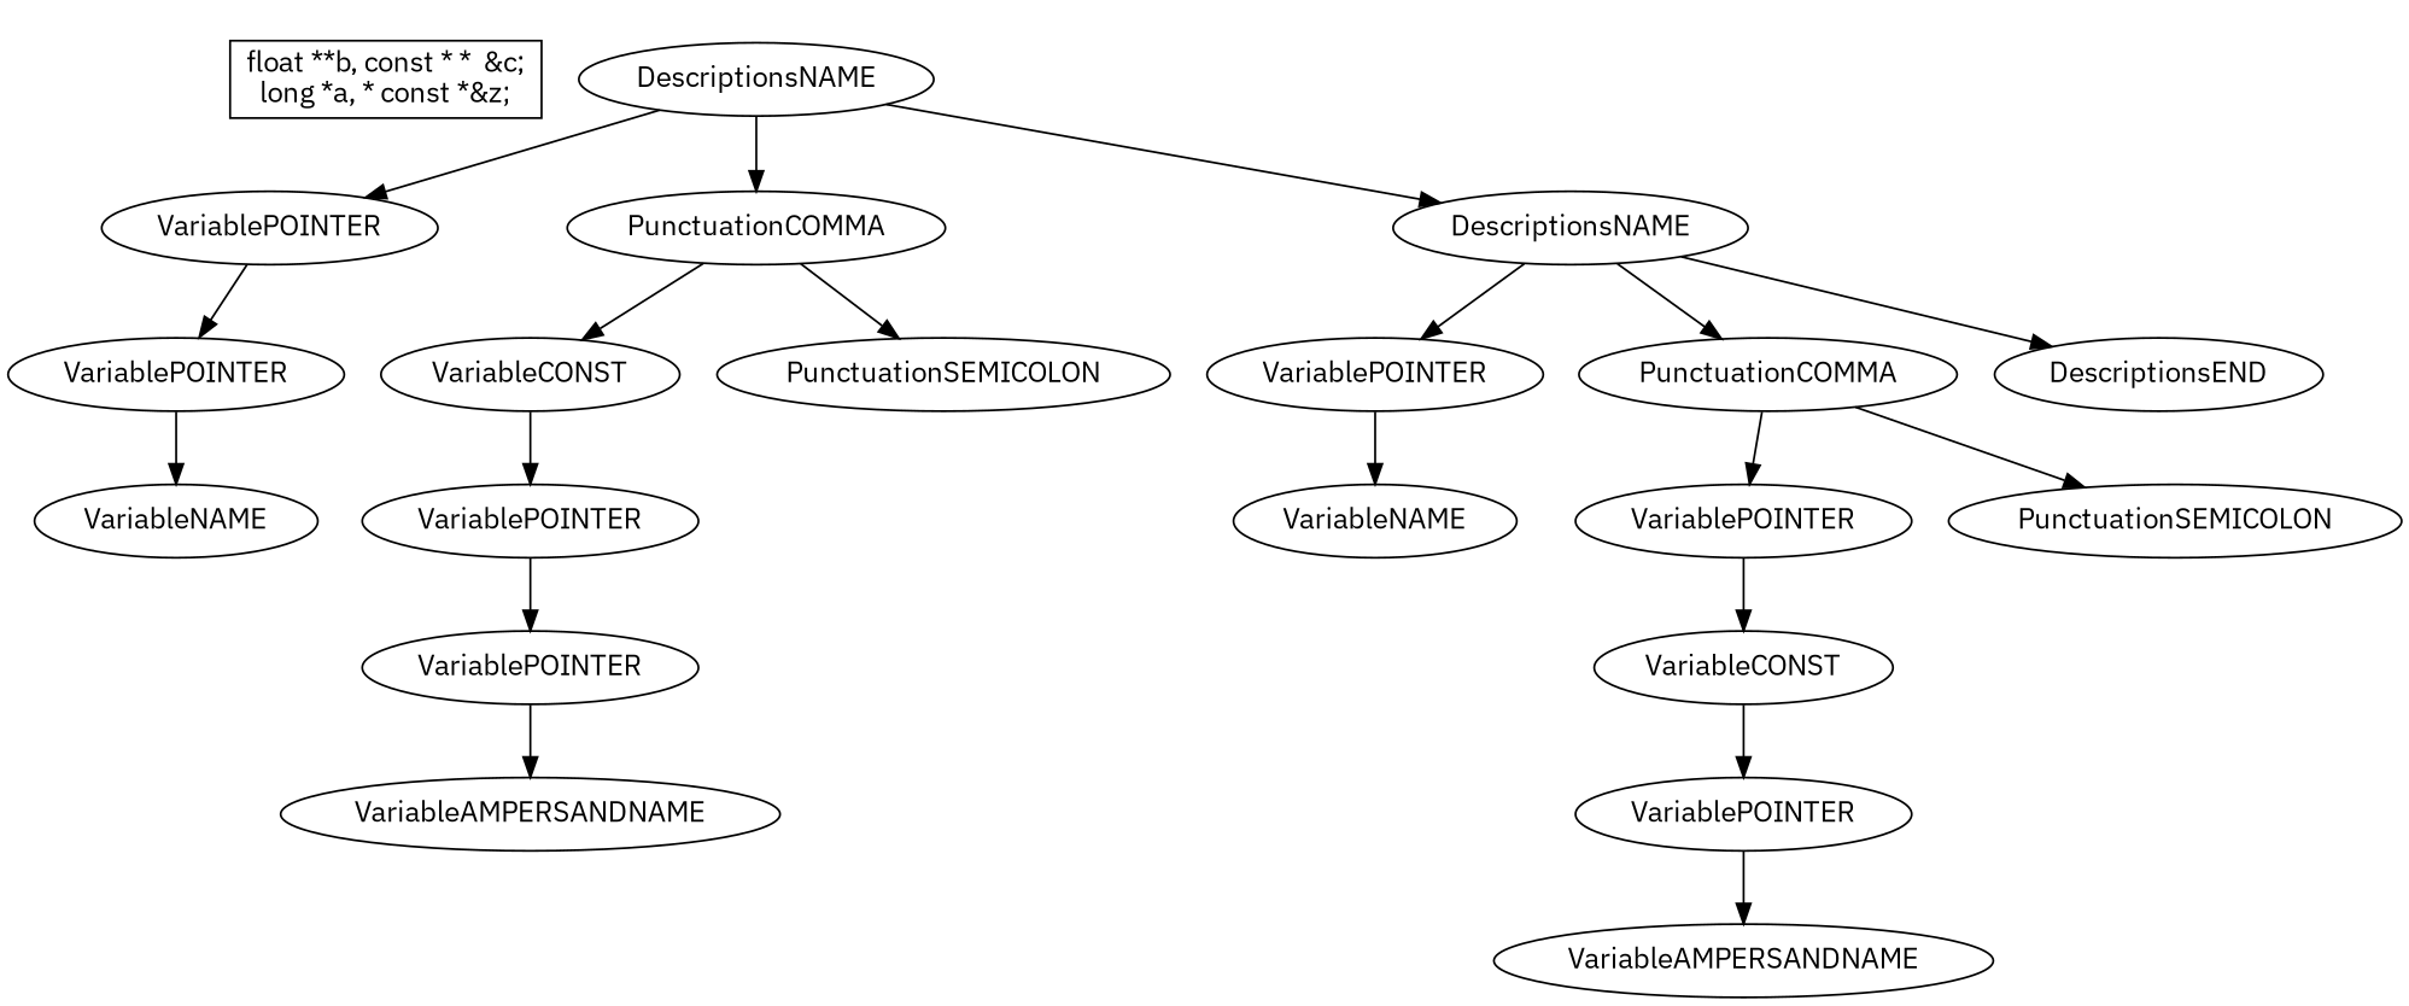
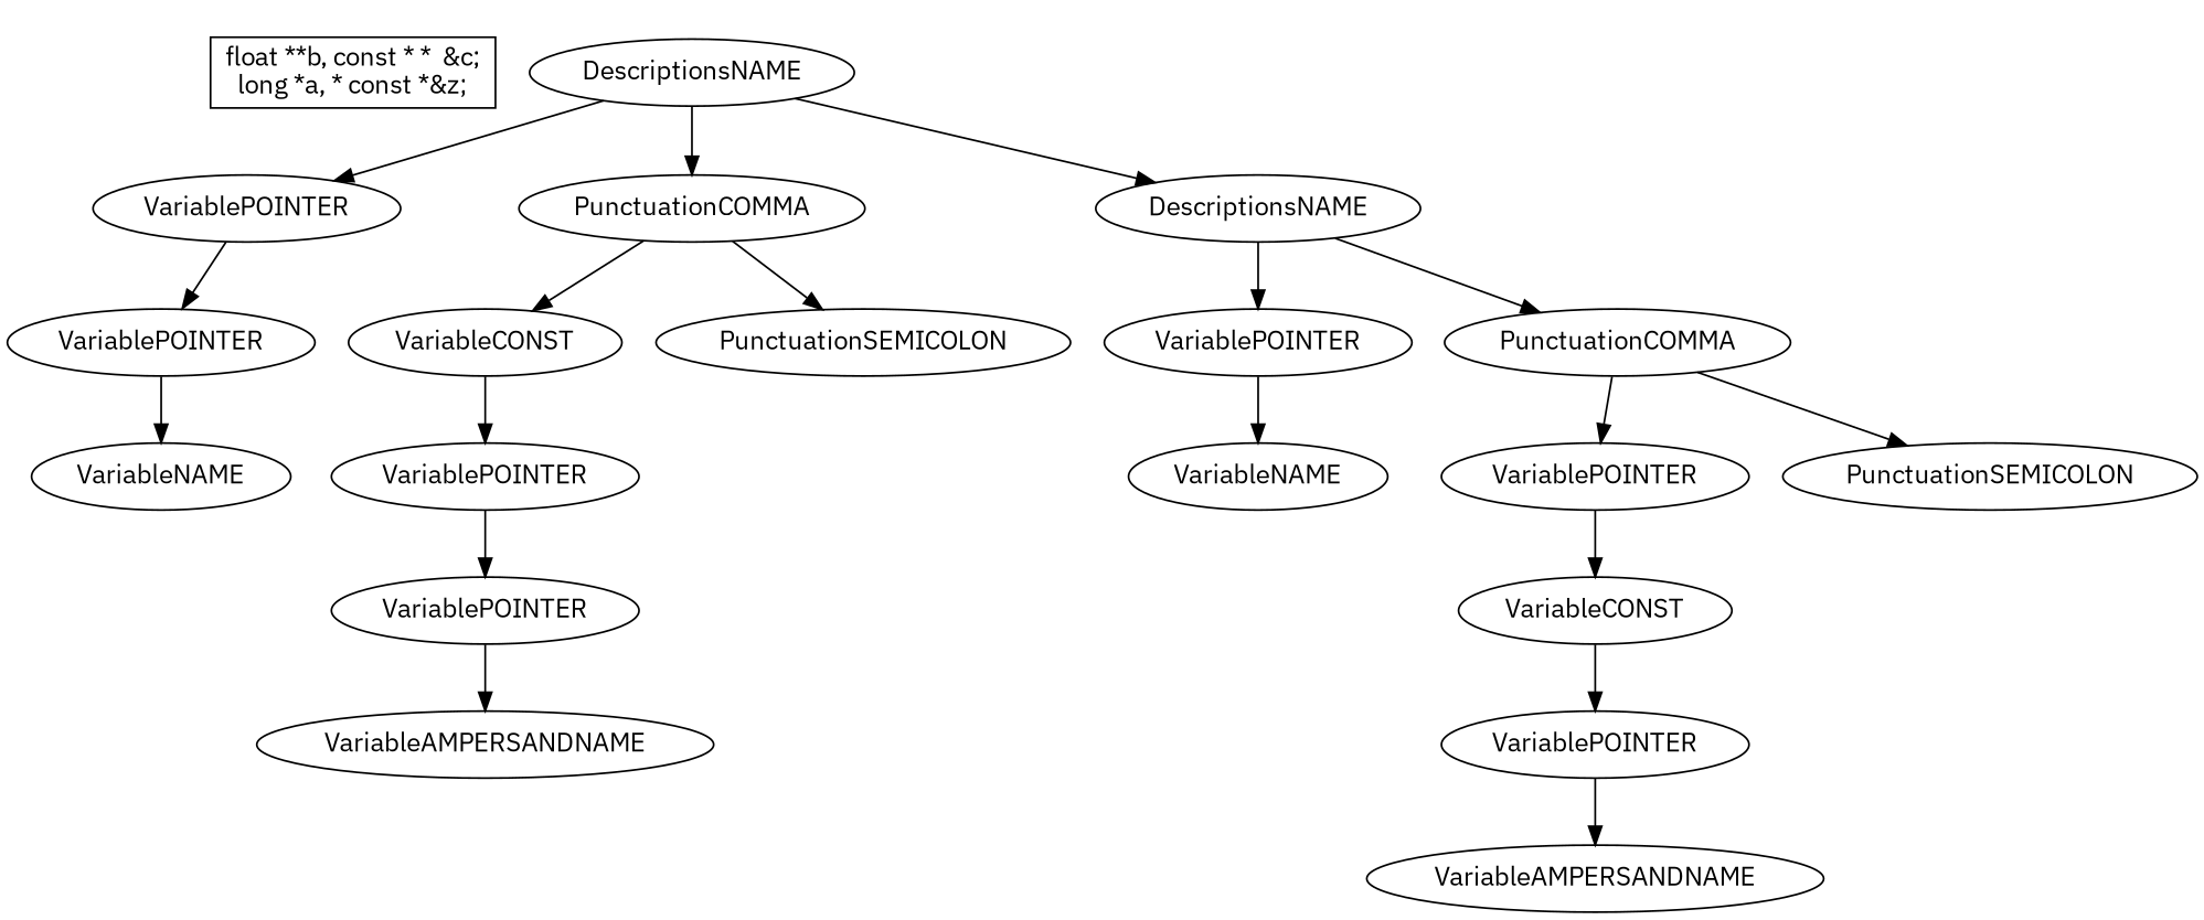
  digraph {
    fontname="IBM Plex Sans"
    node [fontname="IBM Plex Sans"]
    edge [fontname="IBM Plex Sans"]
    n1 [label="float **b, const * *  &c;\nlong *a, * const *&z;" shape=box]
    n2 [label=DescriptionsNAME]
    n3 [label=VariablePOINTER]
    n4 [label=PunctuationCOMMA]
    n5 [label=DescriptionsNAME]
    n6 [label=VariablePOINTER]
    n7 [label=VariableNAME]
    n8 [label=VariableCONST]
    n9 [label=PunctuationSEMICOLON]
    n10 [label=VariablePOINTER]
    n11 [label=VariablePOINTER]
    n12 [label=VariableAMPERSANDNAME]
    n13 [label=VariablePOINTER]
    n14 [label=PunctuationCOMMA]
-   n15 [label=DescriptionsEND]
    n16 [label=VariableNAME]
    n17 [label=VariablePOINTER]
    n18 [label=PunctuationSEMICOLON]
    n19 [label=VariableCONST]
    n20 [label=VariablePOINTER]
    n21 [label=VariableAMPERSANDNAME]
    subgraph cluster_1 {
      style=invis
      n1
    }
    n2 -> n3
    n2 -> n4
    n2 -> n5
    n3 -> n6
    n4 -> n8
    n4 -> n9
    n5 -> n13
    n5 -> n14
-   n5 -> n15
    n6 -> n7
    n8 -> n10
    n10 -> n11
    n11 -> n12
    n13 -> n16
    n14 -> n17
    n14 -> n18
    n17 -> n19
    n19 -> n20
    n20 -> n21
  }
